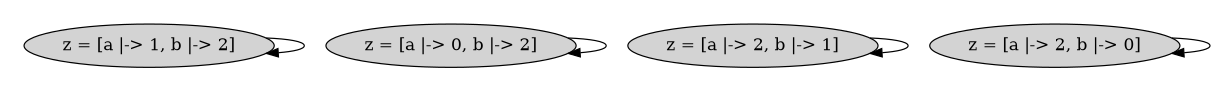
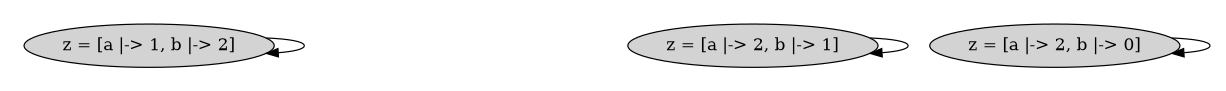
  strict digraph {
    nodesep=0.35
    node [style=filled]
    edge [color=black fontcolor=black]
    n1 [label="z = [a |-> 2, b |-> 0]"]
    n2 [label="z = [a |-> 2, b |-> 1]"]
-   n3 [label="z = [a |-> 0, b |-> 2]"]
    n4 [label="z = [a |-> 1, b |-> 2]"]
    subgraph cluster_1 {
      color=white
      subgraph sub_2 {
        color=white
        rank=same
        n1
        n2
-       n3
        n4
      }
    }
    n1 -> n1
    n2 -> n2
-   n3 -> n3
    n4 -> n4
  }
